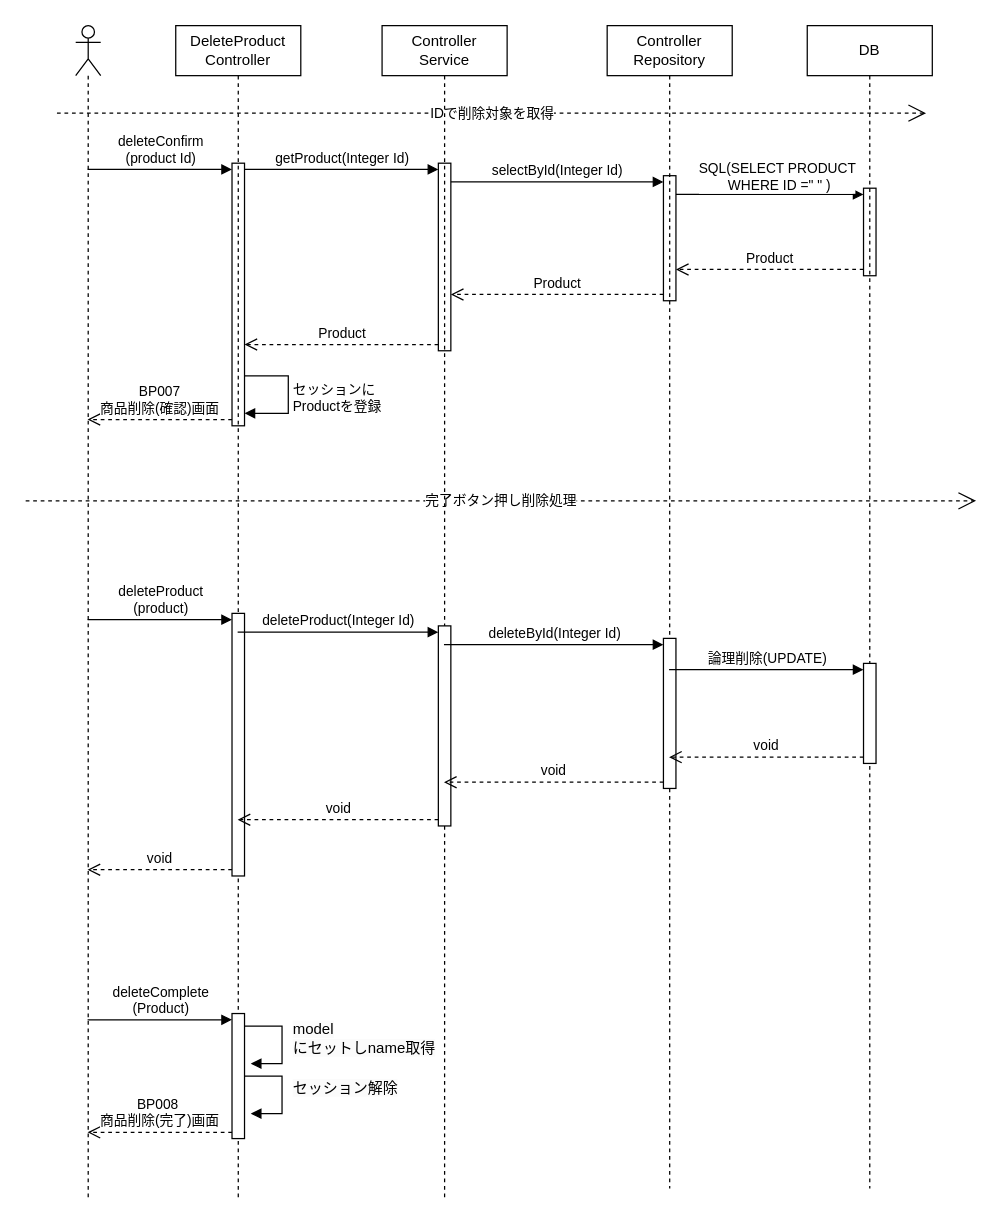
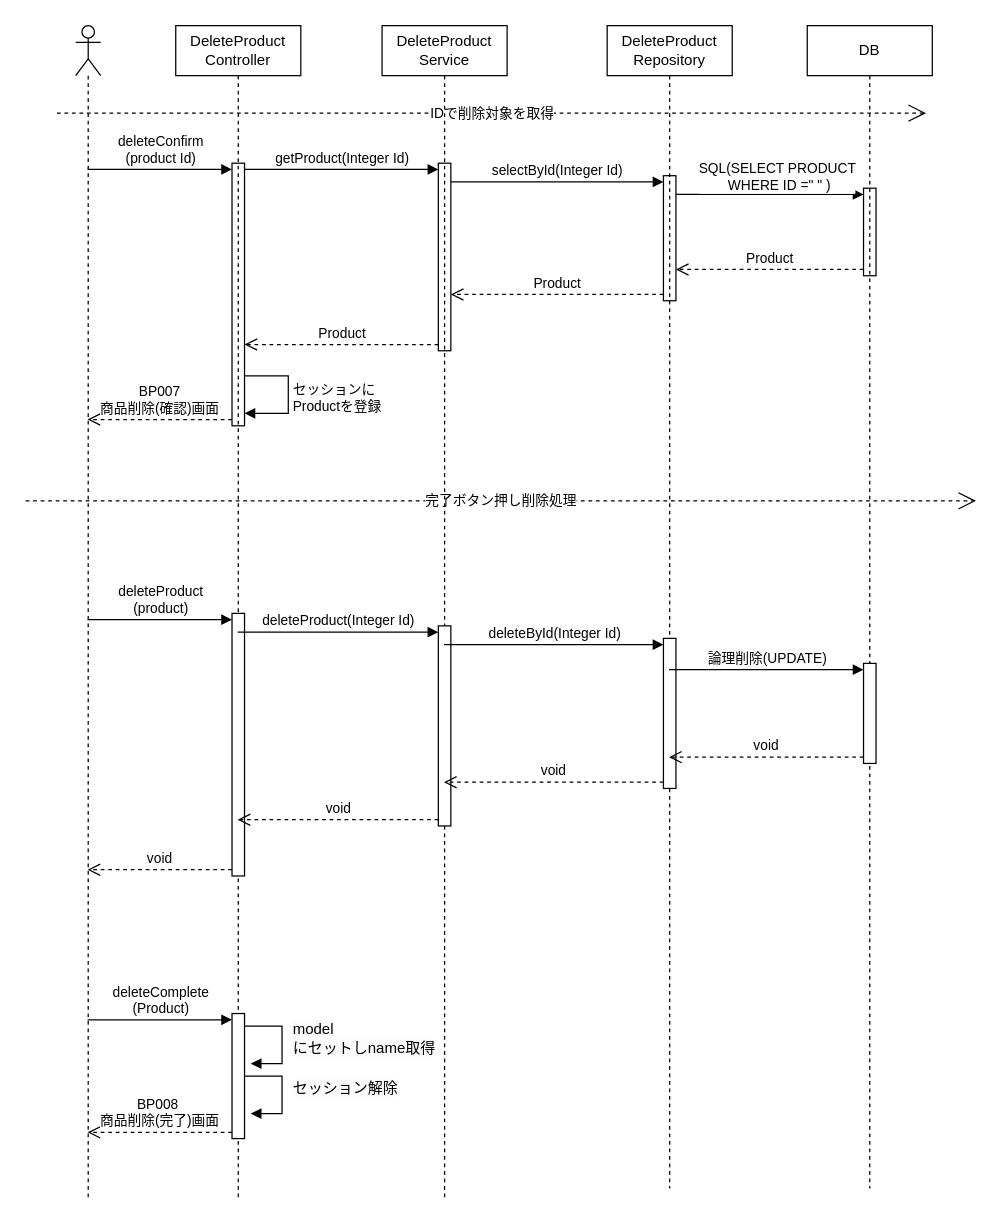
  <mxCell id="0" />
  <mxCell id="1" parent="0" />
  <mxCell id="2" value="" style="shape=umlLifeline;perimeter=lifelinePerimeter;whiteSpace=wrap;html=1;container=1;dropTarget=0;collapsible=0;recursiveResize=0;outlineConnect=0;portConstraint=eastwest;newEdgeStyle={&quot;curved&quot;:0,&quot;rounded&quot;:0};participant=umlActor;" parent="1" vertex="1"><mxGeometry x="60" y="20" width="20" height="940" as="geometry" /></mxCell>
  <mxCell id="3" value="" style="html=1;points=[[0,0,0,0,5],[0,1,0,0,-5],[1,0,0,0,5],[1,1,0,0,-5]];perimeter=orthogonalPerimeter;outlineConnect=0;targetShapes=umlLifeline;portConstraint=eastwest;newEdgeStyle={&quot;curved&quot;:0,&quot;rounded&quot;:0};" parent="1" vertex="1"><mxGeometry x="185" y="130" width="10" height="210" as="geometry" /></mxCell>
  <mxCell id="4" value="deleteConfirm&lt;div&gt;(product Id)&lt;/div&gt;" style="html=1;verticalAlign=bottom;endArrow=block;curved=0;rounded=0;entryX=0;entryY=0;entryDx=0;entryDy=5;" parent="1" source="2" target="3" edge="1"><mxGeometry relative="1" as="geometry"><mxPoint x="210" y="155" as="sourcePoint" /></mxGeometry></mxCell>
  <mxCell id="5" value="BP007　&lt;div&gt;商品削除(確認)画面&lt;/div&gt;" style="html=1;verticalAlign=bottom;endArrow=open;dashed=1;endSize=8;curved=0;rounded=0;exitX=0;exitY=1;exitDx=0;exitDy=-5;" parent="1" source="3" target="2" edge="1"><mxGeometry relative="1" as="geometry"><mxPoint x="200" y="225" as="targetPoint" /><mxPoint as="offset" /></mxGeometry></mxCell>
  <mxCell id="6" value="" style="html=1;points=[[0,0,0,0,5],[0,1,0,0,-5],[1,0,0,0,5],[1,1,0,0,-5]];perimeter=orthogonalPerimeter;outlineConnect=0;targetShapes=umlLifeline;portConstraint=eastwest;newEdgeStyle={&quot;curved&quot;:0,&quot;rounded&quot;:0};" parent="1" vertex="1"><mxGeometry x="350" y="130" width="10" height="150" as="geometry" /></mxCell>
  <mxCell id="7" value="getProduct(Integer Id)" style="html=1;verticalAlign=bottom;endArrow=block;curved=0;rounded=0;entryX=0;entryY=0;entryDx=0;entryDy=5;exitX=1;exitY=0;exitDx=0;exitDy=5;exitPerimeter=0;" parent="1" source="3" target="6" edge="1"><mxGeometry relative="1" as="geometry"><mxPoint x="280" y="135" as="sourcePoint" /><Array as="points"><mxPoint x="270" y="135" /></Array></mxGeometry></mxCell>
  <mxCell id="8" value="Product" style="html=1;verticalAlign=bottom;endArrow=open;dashed=1;endSize=8;curved=0;rounded=0;exitX=0;exitY=1;exitDx=0;exitDy=-5;" parent="1" source="6" target="3" edge="1"><mxGeometry x="-0.005" relative="1" as="geometry"><mxPoint x="280" y="205" as="targetPoint" /><mxPoint as="offset" /></mxGeometry></mxCell>
  <mxCell id="9" value="" style="html=1;points=[[0,0,0,0,5],[0,1,0,0,-5],[1,0,0,0,5],[1,1,0,0,-5]];perimeter=orthogonalPerimeter;outlineConnect=0;targetShapes=umlLifeline;portConstraint=eastwest;newEdgeStyle={&quot;curved&quot;:0,&quot;rounded&quot;:0};" parent="1" vertex="1"><mxGeometry x="530" y="140" width="10" height="100" as="geometry" /></mxCell>
  <mxCell id="10" value="selectById(Integer Id)" style="html=1;verticalAlign=bottom;endArrow=block;curved=0;rounded=0;entryX=0;entryY=0;entryDx=0;entryDy=5;" parent="1" source="6" target="9" edge="1"><mxGeometry relative="1" as="geometry"><mxPoint x="460" y="145" as="sourcePoint" /></mxGeometry></mxCell>
  <mxCell id="11" value="Product" style="html=1;verticalAlign=bottom;endArrow=open;dashed=1;endSize=8;curved=0;rounded=0;exitX=0;exitY=1;exitDx=0;exitDy=-5;" parent="1" source="9" target="6" edge="1"><mxGeometry relative="1" as="geometry"><mxPoint x="460" y="215" as="targetPoint" /></mxGeometry></mxCell>
  <mxCell id="12" value="" style="html=1;points=[[0,0,0,0,5],[0,1,0,0,-5],[1,0,0,0,5],[1,1,0,0,-5]];perimeter=orthogonalPerimeter;outlineConnect=0;targetShapes=umlLifeline;portConstraint=eastwest;newEdgeStyle={&quot;curved&quot;:0,&quot;rounded&quot;:0};" parent="1" vertex="1"><mxGeometry x="690" y="150" width="10" height="70" as="geometry" /></mxCell>
  <mxCell id="13" value="" style="html=1;verticalAlign=bottom;endArrow=block;curved=0;rounded=0;entryX=0;entryY=0;entryDx=0;entryDy=5;" parent="1" source="9" target="12" edge="1"><mxGeometry relative="1" as="geometry"><mxPoint x="620" y="155" as="sourcePoint" /></mxGeometry></mxCell>
  <mxCell id="14" value="SQL(SELECT PRODUCT&lt;div&gt;&amp;nbsp;WHERE ID =&quot; &quot; )&lt;/div&gt;" style="edgeLabel;html=1;align=center;verticalAlign=middle;resizable=0;points=[];" parent="13" vertex="1" connectable="0"><mxGeometry x="0.067" y="8" relative="1" as="geometry"><mxPoint y="-7" as="offset" /></mxGeometry></mxCell>
  <mxCell id="15" value="Product" style="html=1;verticalAlign=bottom;endArrow=open;dashed=1;endSize=8;curved=0;rounded=0;exitX=0;exitY=1;exitDx=0;exitDy=-5;" parent="1" source="12" target="9" edge="1"><mxGeometry relative="1" as="geometry"><mxPoint x="620" y="225" as="targetPoint" /></mxGeometry></mxCell>
  <mxCell id="16" value="完了ボタン押し削除処理" style="endArrow=open;endSize=12;dashed=1;html=1;" parent="1" edge="1"><mxGeometry width="160" relative="1" as="geometry"><mxPoint y="400" as="sourcePoint" x="20" /><mxPoint x="780" y="400" as="targetPoint" /></mxGeometry></mxCell>
  <mxCell id="17" value="IDで削除対象を取得" style="endArrow=open;endSize=12;dashed=1;html=1;" parent="1" edge="1"><mxGeometry width="160" relative="1" as="geometry"><mxPoint x="45" y="90" as="sourcePoint" /><mxPoint x="740" y="90" as="targetPoint" /><Array as="points"><mxPoint x="135" y="90" /></Array></mxGeometry></mxCell>
  <mxCell id="18" value="&lt;span style=&quot;color: rgb(0, 0, 0);&quot;&gt;DeleteProduct&lt;/span&gt;&lt;div&gt;Controller&lt;/div&gt;" style="shape=umlLifeline;perimeter=lifelinePerimeter;whiteSpace=wrap;html=1;container=1;dropTarget=0;collapsible=0;recursiveResize=0;outlineConnect=0;portConstraint=eastwest;newEdgeStyle={&quot;curved&quot;:0,&quot;rounded&quot;:0};" parent="1" vertex="1"><mxGeometry x="140" y="20" width="100" height="940" as="geometry" /></mxCell>
  <mxCell id="19" value="" style="html=1;points=[[0,0,0,0,5],[0,1,0,0,-5],[1,0,0,0,5],[1,1,0,0,-5]];perimeter=orthogonalPerimeter;outlineConnect=0;targetShapes=umlLifeline;portConstraint=eastwest;newEdgeStyle={&quot;curved&quot;:0,&quot;rounded&quot;:0};" parent="18" vertex="1"><mxGeometry x="45" y="470" width="10" height="210" as="geometry" /></mxCell>
  <mxCell id="20" value="" style="html=1;points=[[0,0,0,0,5],[0,1,0,0,-5],[1,0,0,0,5],[1,1,0,0,-5]];perimeter=orthogonalPerimeter;outlineConnect=0;targetShapes=umlLifeline;portConstraint=eastwest;newEdgeStyle={&quot;curved&quot;:0,&quot;rounded&quot;:0};" parent="18" vertex="1"><mxGeometry x="45" y="790" width="10" height="100" as="geometry" /></mxCell>
  <mxCell id="21" value="&lt;span style=&quot;color: rgb(0, 0, 0); font-size: 12px; text-align: center; background-color: rgb(251, 251, 251);&quot;&gt;model&lt;/span&gt;&lt;div style=&quot;font-size: 12px; text-align: center; background-color: rgb(251, 251, 251);&quot;&gt;にセットしname取得&lt;/div&gt;" style="html=1;align=left;spacingLeft=2;endArrow=block;rounded=0;edgeStyle=orthogonalEdgeStyle;curved=0;rounded=0;" edge="1" parent="18"><mxGeometry x="-0.06" y="5" relative="1" as="geometry"><mxPoint x="55" y="800" as="sourcePoint" /><Array as="points"><mxPoint x="85" y="800" /><mxPoint x="85" y="830" /></Array><mxPoint x="60" y="830.059" as="targetPoint" /><mxPoint as="offset" /></mxGeometry></mxCell>
- <mxCell id="22" value="&lt;span style=&quot;color: rgb(0, 0, 0);&quot;&gt;Controller&lt;/span&gt;&lt;div&gt;Service&lt;/div&gt;" style="shape=umlLifeline;perimeter=lifelinePerimeter;whiteSpace=wrap;html=1;container=1;dropTarget=0;collapsible=0;recursiveResize=0;outlineConnect=0;portConstraint=eastwest;newEdgeStyle={&quot;curved&quot;:0,&quot;rounded&quot;:0};" parent="1" vertex="1"><mxGeometry x="305" y="20" width="100" height="940" as="geometry" /></mxCell>
+ <mxCell id="22" value="&lt;span style=&quot;color: rgb(0, 0, 0);&quot;&gt;DeleteProduct&lt;/span&gt;&lt;div&gt;Service&lt;/div&gt;" style="shape=umlLifeline;perimeter=lifelinePerimeter;whiteSpace=wrap;html=1;container=1;dropTarget=0;collapsible=0;recursiveResize=0;outlineConnect=0;portConstraint=eastwest;newEdgeStyle={&quot;curved&quot;:0,&quot;rounded&quot;:0};" parent="1" vertex="1"><mxGeometry x="305" y="20" width="100" height="940" as="geometry" /></mxCell>
  <mxCell id="23" value="" style="html=1;points=[[0,0,0,0,5],[0,1,0,0,-5],[1,0,0,0,5],[1,1,0,0,-5]];perimeter=orthogonalPerimeter;outlineConnect=0;targetShapes=umlLifeline;portConstraint=eastwest;newEdgeStyle={&quot;curved&quot;:0,&quot;rounded&quot;:0};" parent="22" vertex="1"><mxGeometry x="45" y="480" width="10" height="160" as="geometry" /></mxCell>
- <mxCell id="24" value="&lt;span style=&quot;color: rgb(0, 0, 0);&quot;&gt;Controller&lt;/span&gt;&lt;div&gt;Repository&lt;/div&gt;" style="shape=umlLifeline;perimeter=lifelinePerimeter;whiteSpace=wrap;html=1;container=1;dropTarget=0;collapsible=0;recursiveResize=0;outlineConnect=0;portConstraint=eastwest;newEdgeStyle={&quot;curved&quot;:0,&quot;rounded&quot;:0};" parent="1" vertex="1"><mxGeometry x="485" y="20" width="100" height="930" as="geometry" /></mxCell>
+ <mxCell id="24" value="&lt;span style=&quot;color: rgb(0, 0, 0);&quot;&gt;DeleteProduct&lt;/span&gt;&lt;div&gt;Repository&lt;/div&gt;" style="shape=umlLifeline;perimeter=lifelinePerimeter;whiteSpace=wrap;html=1;container=1;dropTarget=0;collapsible=0;recursiveResize=0;outlineConnect=0;portConstraint=eastwest;newEdgeStyle={&quot;curved&quot;:0,&quot;rounded&quot;:0};" parent="1" vertex="1"><mxGeometry x="485" y="20" width="100" height="930" as="geometry" /></mxCell>
  <mxCell id="25" value="" style="html=1;points=[[0,0,0,0,5],[0,1,0,0,-5],[1,0,0,0,5],[1,1,0,0,-5]];perimeter=orthogonalPerimeter;outlineConnect=0;targetShapes=umlLifeline;portConstraint=eastwest;newEdgeStyle={&quot;curved&quot;:0,&quot;rounded&quot;:0};" parent="24" vertex="1"><mxGeometry x="45" y="490" width="10" height="120" as="geometry" /></mxCell>
  <mxCell id="26" value="DB" style="shape=umlLifeline;perimeter=lifelinePerimeter;whiteSpace=wrap;html=1;container=1;dropTarget=0;collapsible=0;recursiveResize=0;outlineConnect=0;portConstraint=eastwest;newEdgeStyle={&quot;curved&quot;:0,&quot;rounded&quot;:0};" parent="1" vertex="1"><mxGeometry x="645" y="20" width="100" height="930" as="geometry" /></mxCell>
  <mxCell id="27" value="" style="html=1;points=[[0,0,0,0,5],[0,1,0,0,-5],[1,0,0,0,5],[1,1,0,0,-5]];perimeter=orthogonalPerimeter;outlineConnect=0;targetShapes=umlLifeline;portConstraint=eastwest;newEdgeStyle={&quot;curved&quot;:0,&quot;rounded&quot;:0};" parent="26" vertex="1"><mxGeometry x="45" y="510" width="10" height="80" as="geometry" /></mxCell>
  <mxCell id="28" value="deleteProduct&lt;div&gt;(product)&lt;/div&gt;" style="html=1;verticalAlign=bottom;endArrow=block;curved=0;rounded=0;entryX=0;entryY=0;entryDx=0;entryDy=5;" parent="1" source="2" target="19" edge="1"><mxGeometry relative="1" as="geometry"><mxPoint x="115" y="495" as="sourcePoint" /></mxGeometry></mxCell>
  <mxCell id="29" value="void" style="html=1;verticalAlign=bottom;endArrow=open;dashed=1;endSize=8;curved=0;rounded=0;exitX=0;exitY=1;exitDx=0;exitDy=-5;" parent="1" source="19" target="2" edge="1"><mxGeometry relative="1" as="geometry"><mxPoint x="115" y="565" as="targetPoint" /></mxGeometry></mxCell>
  <mxCell id="30" value="deleteProduct(Integer Id)" style="html=1;verticalAlign=bottom;endArrow=block;curved=0;rounded=0;entryX=0;entryY=0;entryDx=0;entryDy=5;" parent="1" source="18" target="23" edge="1"><mxGeometry relative="1" as="geometry"><mxPoint x="280" y="505" as="sourcePoint" /></mxGeometry></mxCell>
  <mxCell id="31" value="void" style="html=1;verticalAlign=bottom;endArrow=open;dashed=1;endSize=8;curved=0;rounded=0;exitX=0;exitY=1;exitDx=0;exitDy=-5;" parent="1" source="23" target="18" edge="1"><mxGeometry relative="1" as="geometry"><mxPoint x="280" y="575" as="targetPoint" /></mxGeometry></mxCell>
  <mxCell id="32" value="deleteById(Integer Id)" style="html=1;verticalAlign=bottom;endArrow=block;curved=0;rounded=0;entryX=0;entryY=0;entryDx=0;entryDy=5;" parent="1" source="22" target="25" edge="1"><mxGeometry relative="1" as="geometry"><mxPoint x="460" y="515" as="sourcePoint" /></mxGeometry></mxCell>
  <mxCell id="33" value="void" style="html=1;verticalAlign=bottom;endArrow=open;dashed=1;endSize=8;curved=0;rounded=0;exitX=0;exitY=1;exitDx=0;exitDy=-5;" parent="1" source="25" target="22" edge="1"><mxGeometry relative="1" as="geometry"><mxPoint x="460" y="585" as="targetPoint" /></mxGeometry></mxCell>
  <mxCell id="34" value="論理削除(UPDATE)" style="html=1;verticalAlign=bottom;endArrow=block;curved=0;rounded=0;entryX=0;entryY=0;entryDx=0;entryDy=5;" parent="1" source="24" target="27" edge="1"><mxGeometry relative="1" as="geometry"><mxPoint x="620" y="535" as="sourcePoint" /></mxGeometry></mxCell>
  <mxCell id="35" value="void" style="html=1;verticalAlign=bottom;endArrow=open;dashed=1;endSize=8;curved=0;rounded=0;exitX=0;exitY=1;exitDx=0;exitDy=-5;" parent="1" source="27" target="24" edge="1"><mxGeometry relative="1" as="geometry"><mxPoint x="620" y="605" as="targetPoint" /></mxGeometry></mxCell>
  <mxCell id="36" value="deleteComplete&lt;div&gt;(Product&lt;span style=&quot;background-color: light-dark(#ffffff, var(--ge-dark-color, #121212));&quot;&gt;)&lt;/span&gt;&lt;/div&gt;" style="html=1;verticalAlign=bottom;endArrow=block;curved=0;rounded=0;entryX=0;entryY=0;entryDx=0;entryDy=5;" parent="1" source="2" target="20" edge="1"><mxGeometry x="0.004" relative="1" as="geometry"><mxPoint x="115" y="815" as="sourcePoint" /><mxPoint as="offset" /></mxGeometry></mxCell>
  <mxCell id="37" value="BP008&amp;nbsp;&lt;div&gt;商品削除(完了)画面&lt;/div&gt;" style="html=1;verticalAlign=bottom;endArrow=open;dashed=1;endSize=8;curved=0;rounded=0;exitX=0;exitY=1;exitDx=0;exitDy=-5;" parent="1" source="20" target="2" edge="1"><mxGeometry relative="1" as="geometry"><mxPoint x="115" y="885" as="targetPoint" /></mxGeometry></mxCell>
  <mxCell id="38" value="セッションに&lt;div&gt;Productを登録&lt;/div&gt;" style="html=1;align=left;spacingLeft=2;endArrow=block;rounded=0;edgeStyle=orthogonalEdgeStyle;curved=0;rounded=0;" edge="1" parent="1"><mxGeometry x="0.059" relative="1" as="geometry"><mxPoint x="194.996" y="300" as="sourcePoint" /><Array as="points"><mxPoint x="230" y="300" /><mxPoint x="230" y="330" /></Array><mxPoint x="194.996" y="330" as="targetPoint" /><mxPoint as="offset" /></mxGeometry></mxCell>
  <mxCell id="39" value="&lt;div style=&quot;text-align: center;&quot;&gt;&lt;span style=&quot;font-size: 12px; background-color: rgb(251, 251, 251);&quot;&gt;セッション解除&lt;/span&gt;&lt;/div&gt;" style="html=1;align=left;spacingLeft=2;endArrow=block;rounded=0;edgeStyle=orthogonalEdgeStyle;curved=0;rounded=0;" edge="1" parent="1"><mxGeometry x="-0.06" y="5" relative="1" as="geometry"><mxPoint x="195" y="860" as="sourcePoint" /><Array as="points"><mxPoint x="225" y="860" /><mxPoint x="225" y="890" /></Array><mxPoint x="200" y="890.059" as="targetPoint" /><mxPoint as="offset" /></mxGeometry></mxCell>
